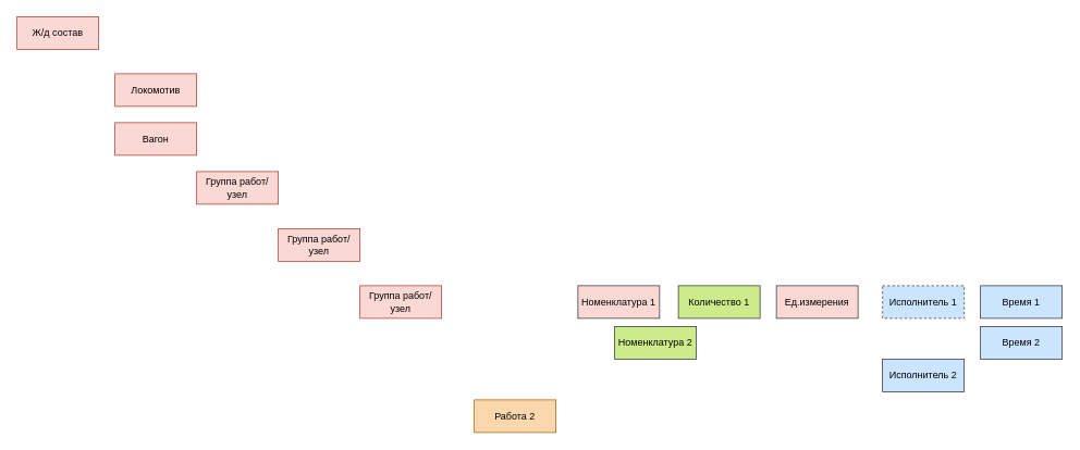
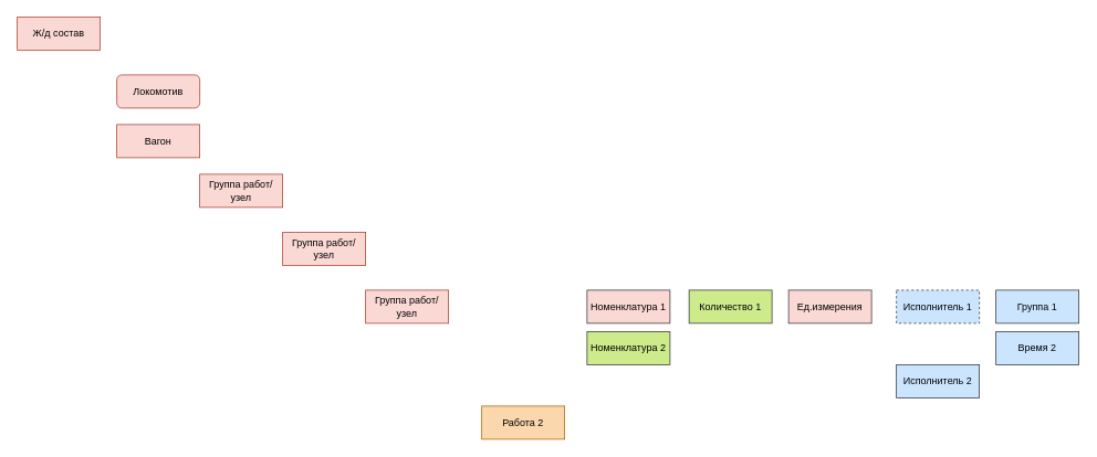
  <mxCell id="0" />
  <mxCell id="1" parent="0" />
  <mxCell id="2" value="Ж/д состав" style="whiteSpace=wrap;html=1;align=center;fillColor=#fad9d5;strokeColor=#ae4132;" vertex="1" parent="1"><mxGeometry x="20" y="20" width="100" height="40" as="geometry" /></mxCell>
- <mxCell id="3" value="Локомотив" style="whiteSpace=wrap;html=1;align=center;fillColor=#fad9d5;strokeColor=#ae4132;" vertex="1" parent="1"><mxGeometry x="140" y="90" width="100" height="40" as="geometry" /></mxCell>
+ <mxCell id="3" value="Локомотив" style="whiteSpace=wrap;html=1;align=center;fillColor=#fad9d5;strokeColor=#ae4132;rounded=1;" vertex="1" parent="1"><mxGeometry x="140" y="90" width="100" height="40" as="geometry" /></mxCell>
  <mxCell id="4" value="Вагон" style="whiteSpace=wrap;html=1;align=center;fillColor=#fad9d5;strokeColor=#ae4132;" vertex="1" parent="1"><mxGeometry x="140" y="150" width="100" height="40" as="geometry" /></mxCell>
  <mxCell id="5" value="Группа работ/узел" style="whiteSpace=wrap;html=1;align=center;fillColor=#fad9d5;strokeColor=#ae4132;" vertex="1" parent="1"><mxGeometry x="240" y="210" width="100" height="40" as="geometry" /></mxCell>
  <mxCell id="6" value="Группа работ/узел" style="whiteSpace=wrap;html=1;align=center;fillColor=#fad9d5;strokeColor=#ae4132;" vertex="1" parent="1"><mxGeometry x="340" y="280" width="100" height="40" as="geometry" /></mxCell>
  <mxCell id="7" value="Группа работ/узел" style="whiteSpace=wrap;html=1;align=center;fillColor=#fad9d5;strokeColor=#ae4132;" vertex="1" parent="1"><mxGeometry x="440" y="350" width="100" height="40" as="geometry" /></mxCell>
  <mxCell id="8" value="Работа 2" style="whiteSpace=wrap;html=1;align=center;fillColor=#fad7ac;strokeColor=#b46504;" vertex="1" parent="1"><mxGeometry x="580" y="490" width="100" height="40" as="geometry" /></mxCell>
  <mxCell id="9" value="Номенклатура 1" style="whiteSpace=wrap;html=1;align=center;fillColor=#fad9d5;strokeColor=#36393d;" vertex="1" parent="1"><mxGeometry x="707" y="350" width="100" height="40" as="geometry" /></mxCell>
- <mxCell id="10" value="Номенклатура 2" style="whiteSpace=wrap;html=1;align=center;fillColor=#cdeb8b;strokeColor=#36393d;" vertex="1" parent="1"><mxGeometry x="752" y="400" width="100" height="40" as="geometry" /></mxCell>
+ <mxCell id="10" value="Номенклатура 2" style="whiteSpace=wrap;html=1;align=center;fillColor=#cdeb8b;strokeColor=#36393d;" vertex="1" parent="1"><mxGeometry x="707" y="400" width="100" height="40" as="geometry" /></mxCell>
  <mxCell id="11" value="Количество 1" style="whiteSpace=wrap;html=1;align=center;fillColor=#cdeb8b;strokeColor=#36393d;" vertex="1" parent="1"><mxGeometry x="830" y="350" width="100" height="40" as="geometry" /></mxCell>
  <mxCell id="12" value="Ед.измерения" style="whiteSpace=wrap;html=1;align=center;fillColor=#fad9d5;strokeColor=#36393d;" vertex="1" parent="1"><mxGeometry x="950" y="350" width="100" height="40" as="geometry" /></mxCell>
  <mxCell id="13" value="Исполнитель 1" style="whiteSpace=wrap;html=1;align=center;fillColor=#cce5ff;strokeColor=#36393d;dashed=1;" vertex="1" parent="1"><mxGeometry x="1080" y="350" width="100" height="40" as="geometry" /></mxCell>
  <mxCell id="14" value="Исполнитель 2" style="whiteSpace=wrap;html=1;align=center;fillColor=#cce5ff;strokeColor=#36393d;" vertex="1" parent="1"><mxGeometry x="1080" y="440" width="100" height="40" as="geometry" /></mxCell>
- <mxCell id="15" value="Время 1" style="whiteSpace=wrap;html=1;align=center;fillColor=#cce5ff;strokeColor=#36393d;" vertex="1" parent="1"><mxGeometry x="1200" y="350" width="100" height="40" as="geometry" /></mxCell>
+ <mxCell id="15" value="Группа 1" style="whiteSpace=wrap;html=1;align=center;fillColor=#cce5ff;strokeColor=#36393d;" vertex="1" parent="1"><mxGeometry x="1200" y="350" width="100" height="40" as="geometry" /></mxCell>
  <mxCell id="16" value="Время 2" style="whiteSpace=wrap;html=1;align=center;fillColor=#cce5ff;strokeColor=#36393d;" vertex="1" parent="1"><mxGeometry x="1200" y="400" width="100" height="40" as="geometry" /></mxCell>
